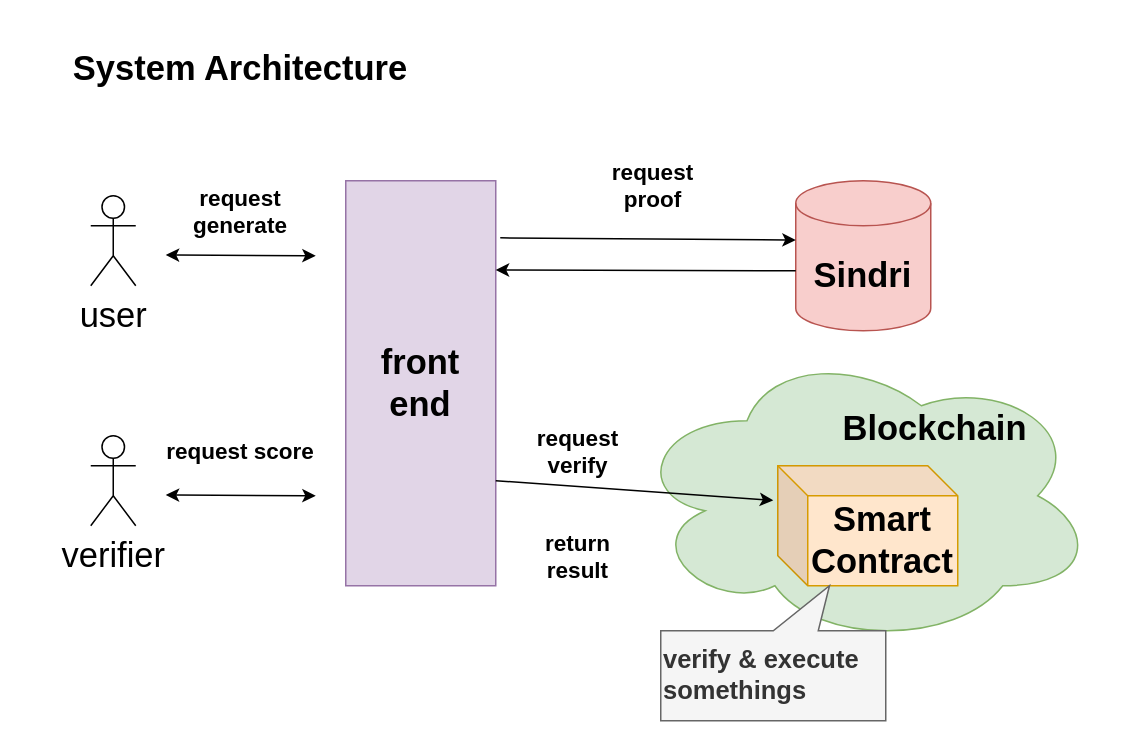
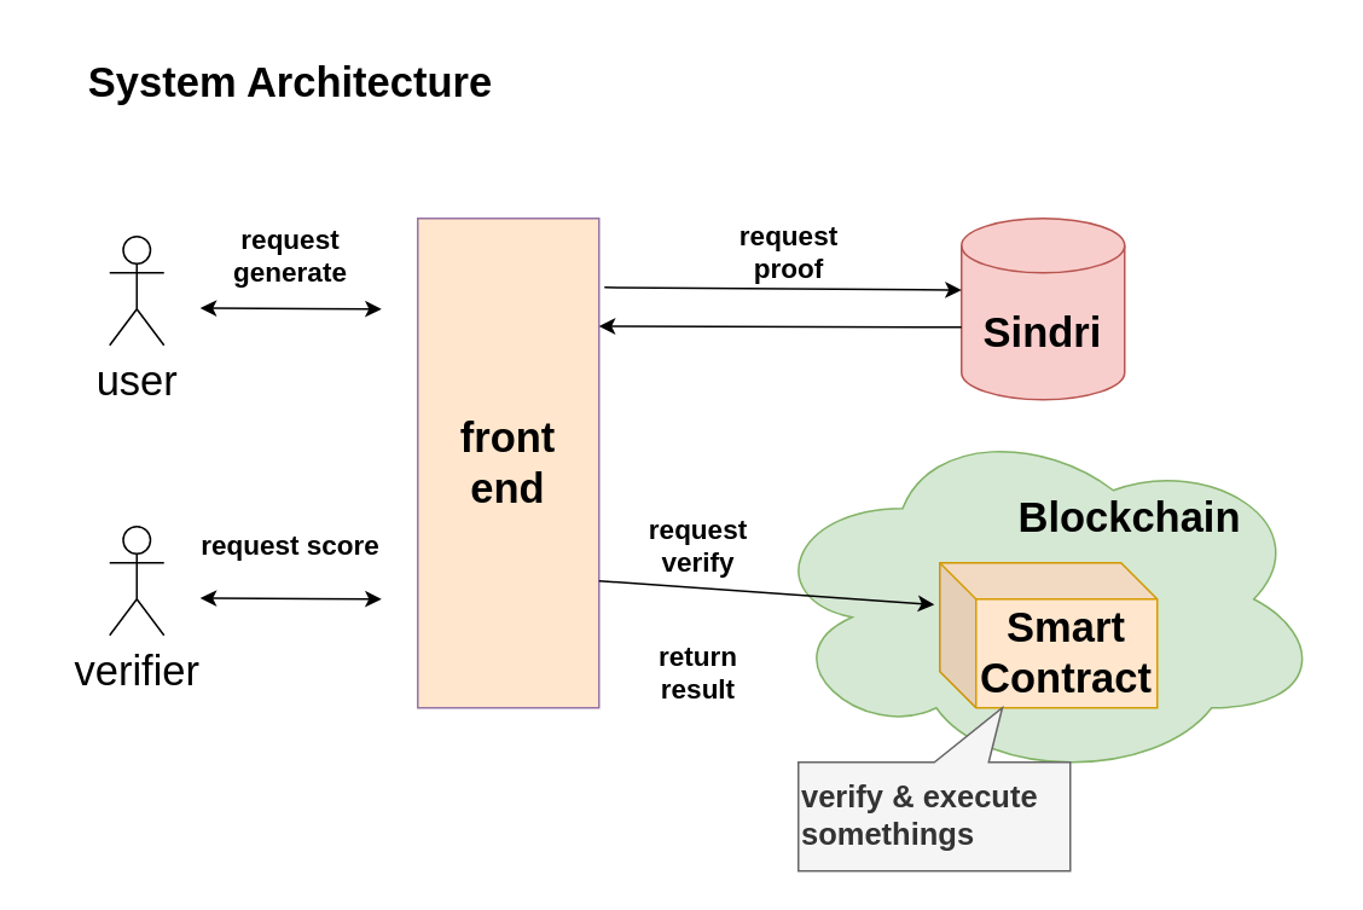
  <mxCell id="0" />
  <mxCell id="1" parent="0" />
  <mxCell id="2" value="System Architecture" style="text;html=1;strokeColor=none;fillColor=none;align=center;verticalAlign=middle;whiteSpace=wrap;rounded=0;fontStyle=1;fontSize=23;" vertex="1" parent="1"><mxGeometry x="20" y="20" width="280" height="50" as="geometry" /></mxCell>
  <mxCell id="3" value="user" style="shape=umlActor;verticalLabelPosition=bottom;verticalAlign=top;html=1;outlineConnect=0;fontSize=23;" vertex="1" parent="1"><mxGeometry x="60" y="130" width="30" height="60" as="geometry" /></mxCell>
  <mxCell id="4" value="verifier" style="shape=umlActor;verticalLabelPosition=bottom;verticalAlign=top;html=1;outlineConnect=0;fontSize=23;" vertex="1" parent="1"><mxGeometry x="60" y="290" width="30" height="60" as="geometry" /></mxCell>
- <mxCell id="5" value="front&lt;br&gt;end" style="rounded=0;whiteSpace=wrap;html=1;fontSize=23;fillColor=#e1d5e7;strokeColor=#9673a6;fontColor=#000000;fontStyle=1" vertex="1" parent="1"><mxGeometry x="230" y="120" width="100" height="270" as="geometry" /></mxCell>
+ <mxCell id="5" value="front&lt;br&gt;end" style="rounded=0;whiteSpace=wrap;html=1;fontSize=23;fillColor=#ffe6cc;strokeColor=#9673a6;fontColor=#000000;fontStyle=1;" vertex="1" parent="1"><mxGeometry x="230" y="120" width="100" height="270" as="geometry" /></mxCell>
  <mxCell id="6" value="Sindri" style="shape=cylinder3;whiteSpace=wrap;html=1;boundedLbl=1;backgroundOutline=1;size=15;fontSize=23;fillColor=#f8cecc;strokeColor=#b85450;fontColor=#000000;fontStyle=1" vertex="1" parent="1"><mxGeometry x="530" y="120" width="90" height="100" as="geometry" /></mxCell>
  <mxCell id="7" value="" style="ellipse;shape=cloud;whiteSpace=wrap;html=1;fontSize=23;fillColor=#d5e8d4;strokeColor=#82b366;" vertex="1" parent="1"><mxGeometry x="420" y="230" width="310" height="200" as="geometry" /></mxCell>
  <mxCell id="8" value="Blockchain" style="text;html=1;strokeColor=none;fillColor=none;align=center;verticalAlign=middle;whiteSpace=wrap;rounded=0;fontSize=23;fontColor=#000000;fontStyle=1" vertex="1" parent="1"><mxGeometry x="558" y="270" width="130" height="30" as="geometry" /></mxCell>
  <mxCell id="9" value="Smart&lt;br&gt;Contract" style="shape=cube;whiteSpace=wrap;html=1;boundedLbl=1;backgroundOutline=1;darkOpacity=0.05;darkOpacity2=0.1;fontSize=23;fillColor=#ffe6cc;strokeColor=#d79b00;fontColor=#000000;fontStyle=1" vertex="1" parent="1"><mxGeometry x="518" y="310" width="120" height="80" as="geometry" /></mxCell>
  <mxCell id="10" value="" style="endArrow=classic;startArrow=classic;html=1;fontSize=23;fontColor=#000000;" edge="1" parent="1"><mxGeometry width="50" height="50" relative="1" as="geometry"><mxPoint x="110" y="169.5" as="sourcePoint" /><mxPoint x="210" y="170" as="targetPoint" /></mxGeometry></mxCell>
  <mxCell id="11" value="" style="endArrow=classic;startArrow=classic;html=1;fontSize=23;fontColor=#000000;" edge="1" parent="1"><mxGeometry width="50" height="50" relative="1" as="geometry"><mxPoint x="110" y="329.5" as="sourcePoint" /><mxPoint x="210" y="330" as="targetPoint" /></mxGeometry></mxCell>
  <mxCell id="12" value="request score" style="text;html=1;strokeColor=none;fillColor=none;align=center;verticalAlign=middle;whiteSpace=wrap;rounded=0;fontStyle=1;fontSize=15;" vertex="1" parent="1"><mxGeometry x="100" y="280" width="120" height="40" as="geometry" /></mxCell>
  <mxCell id="13" value="request &lt;br&gt;generate" style="text;html=1;strokeColor=none;fillColor=none;align=center;verticalAlign=middle;whiteSpace=wrap;rounded=0;fontStyle=1;fontSize=15;" vertex="1" parent="1"><mxGeometry x="115" y="120" width="90" height="40" as="geometry" /></mxCell>
  <mxCell id="14" value="" style="endArrow=classic;html=1;fontSize=15;fontColor=#000000;exitX=1.03;exitY=0.115;exitDx=0;exitDy=0;entryX=0;entryY=0;entryDx=0;entryDy=32.5;entryPerimeter=0;exitPerimeter=0;" edge="1" parent="1"><mxGeometry width="50" height="50" relative="1" as="geometry"><mxPoint x="333" y="158.05" as="sourcePoint" /><mxPoint x="530" y="159.5" as="targetPoint" /></mxGeometry></mxCell>
- <mxCell id="15" value="request &lt;br&gt;proof" style="text;html=1;strokeColor=none;fillColor=none;align=center;verticalAlign=middle;whiteSpace=wrap;rounded=0;fontStyle=1;fontSize=15;" vertex="1" parent="1"><mxGeometry x="390" y="103" width="90" height="40" as="geometry" /></mxCell>
+ <mxCell id="15" value="request &lt;br&gt;proof" style="text;html=1;strokeColor=none;fillColor=none;align=center;verticalAlign=middle;whiteSpace=wrap;rounded=0;fontStyle=1;fontSize=15;" vertex="1" parent="1"><mxGeometry x="390" y="118" width="90" height="40" as="geometry" /></mxCell>
  <mxCell id="16" value="" style="endArrow=classic;html=1;fontSize=15;fontColor=#000000;entryX=0;entryY=0;entryDx=0;entryDy=32.5;entryPerimeter=0;" edge="1" parent="1"><mxGeometry width="50" height="50" relative="1" as="geometry"><mxPoint x="530" y="180" as="sourcePoint" /><mxPoint x="330" y="179.5" as="targetPoint" /></mxGeometry></mxCell>
  <mxCell id="17" value="" style="endArrow=classic;html=1;fontSize=15;fontColor=#000000;exitX=1.03;exitY=0.115;exitDx=0;exitDy=0;entryX=-0.025;entryY=0.288;entryDx=0;entryDy=0;entryPerimeter=0;exitPerimeter=0;" edge="1" parent="1" target="9"><mxGeometry width="50" height="50" relative="1" as="geometry"><mxPoint x="330" y="320" as="sourcePoint" /><mxPoint x="527" y="321.45" as="targetPoint" /></mxGeometry></mxCell>
  <mxCell id="18" value="request &lt;br&gt;verify" style="text;html=1;strokeColor=none;fillColor=none;align=center;verticalAlign=middle;whiteSpace=wrap;rounded=0;fontStyle=1;fontSize=15;" vertex="1" parent="1"><mxGeometry x="340" y="280" width="90" height="40" as="geometry" /></mxCell>
  <mxCell id="19" value="return&lt;br&gt;result" style="text;html=1;strokeColor=none;fillColor=none;align=center;verticalAlign=middle;whiteSpace=wrap;rounded=0;fontStyle=1;fontSize=15;" vertex="1" parent="1"><mxGeometry x="340" y="350" width="90" height="40" as="geometry" /></mxCell>
  <mxCell id="20" value="verify &amp;amp; execute&lt;br style=&quot;font-size: 17px;&quot;&gt;somethings" style="shape=callout;whiteSpace=wrap;html=1;perimeter=calloutPerimeter;fontSize=17;flipH=0;flipV=1;position2=0.75;base=30;fillColor=#f5f5f5;strokeColor=#666666;fontColor=#333333;fontStyle=1;align=left;" vertex="1" parent="1"><mxGeometry x="440" y="390" width="150" height="90" as="geometry" /></mxCell>
